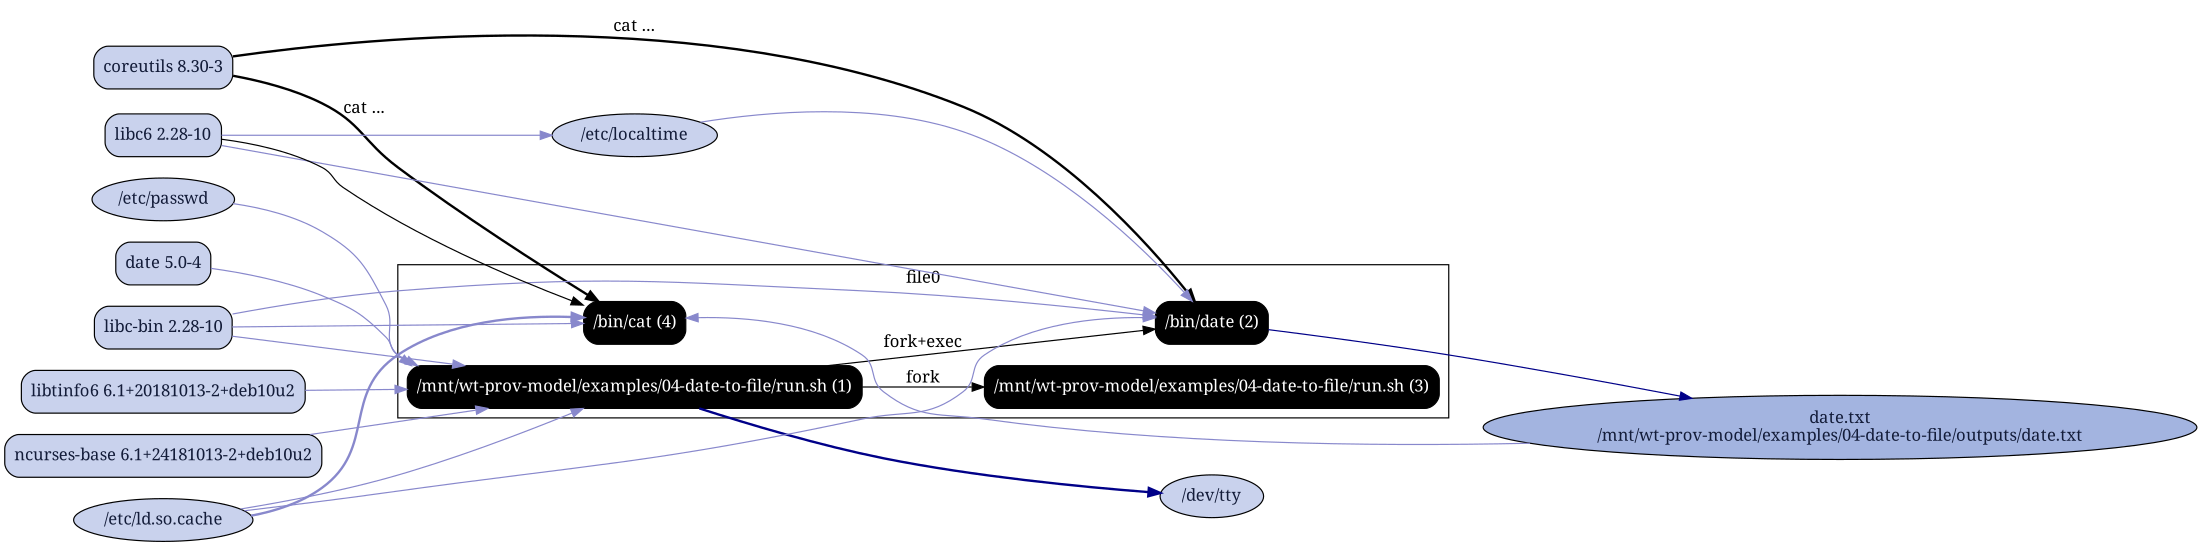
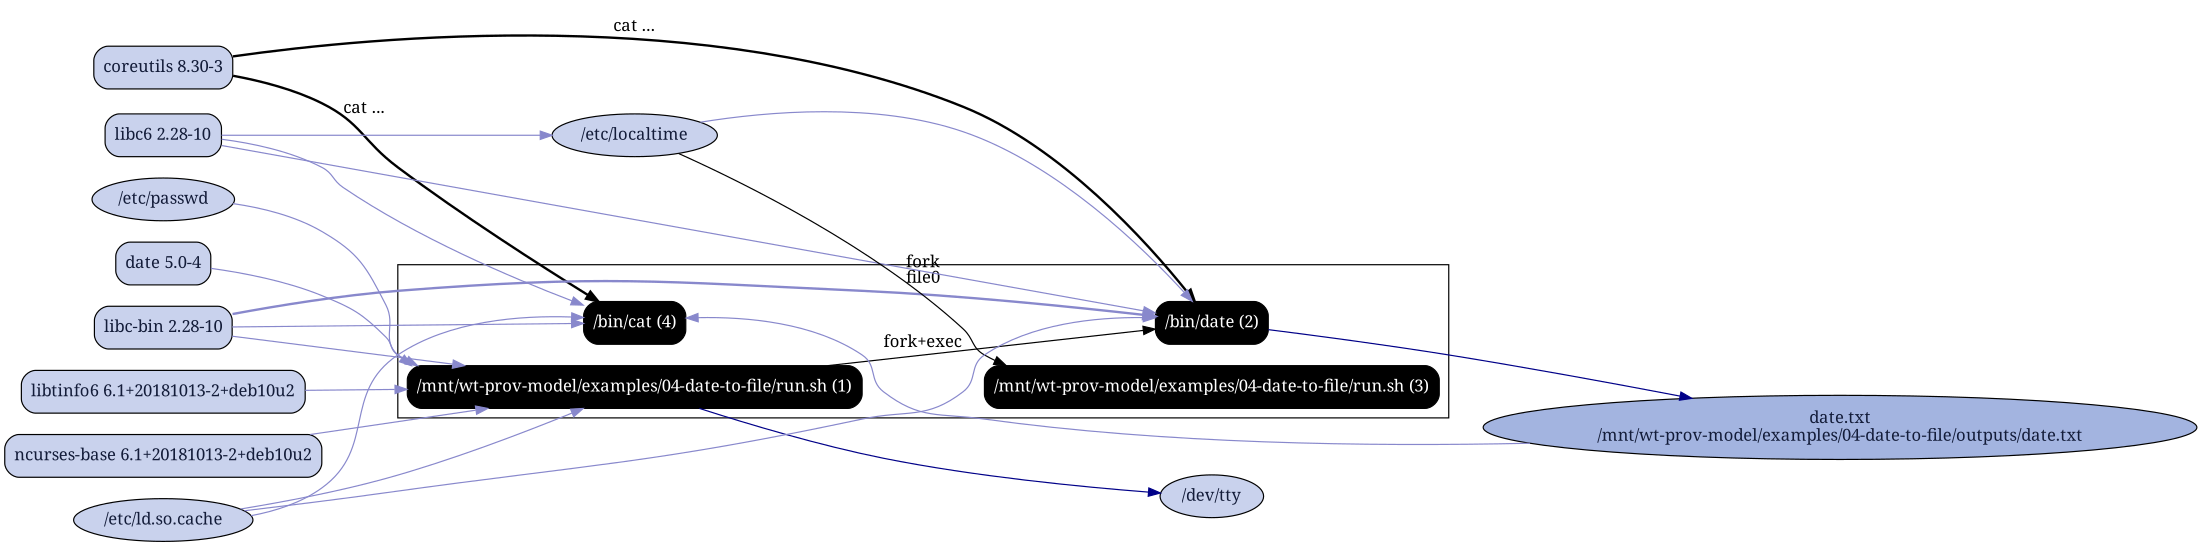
  digraph {
    fontname="Noto Serif"
    rankdir=LR
    node [fillcolor="#C9D2ED" fontcolor="#131C39" fontname="Noto Serif" shape=box style="filled,rounded"]
    edge [fontname="Noto Serif" color="#8888CC"]
    n1 [fillcolor=black fontcolor=white label="/mnt/wt-prov-model/examples/04-date-to-file/run.sh (1)"]
    n2 [fillcolor=black fontcolor=white label="/bin/date (2)"]
    n3 [fillcolor=black fontcolor=white label="/mnt/wt-prov-model/examples/04-date-to-file/run.sh (3)"]
    n4 [fillcolor=black fontcolor=white label="/bin/cat (4)"]
    "/dev/tty" [shape=ellipse]
    n6 [fillcolor="#A3B4E0" label="date.txt\n/mnt/wt-prov-model/examples/04-date-to-file/outputs/date.txt" shape=ellipse]
    n7 [label="date 5.0-4"]
    n8 [label="coreutils 8.30-3"]
    n9 [label="libc-bin 2.28-10"]
    n10 [label="libc6 2.28-10"]
    "/etc/localtime" [shape=ellipse]
    n12 [label="libtinfo6 6.1+20181013-2+deb10u2"]
-   n13 [label="ncurses-base 6.1+24181013-2+deb10u2"]
+   n13 [label="ncurses-base 6.1+20181013-2+deb10u2"]
    "/etc/ld.so.cache" [shape=ellipse]
    "/etc/passwd" [shape=ellipse]
    subgraph cluster_1 {
      label=file0
      n1
      n2
      n3
      n4
    }
    n1 -> n2 [label="fork+exec" color=""]
-   n1 -> n3 [label=fork color=""]
-   n1 -> "/dev/tty" [color="#000088" style=bold]
+   "/etc/localtime" -> n3 [label=fork color=""]
+   n1 -> "/dev/tty" [color="#000088"]
    n2 -> n6 [color="#000088"]
    n6 -> n4
    n7 -> n1
    n8 -> n2 [label="cat ..." style=bold color=""]
    n8 -> n4 [label="cat ..." style=bold color=""]
    n9 -> n1
-   n9 -> n2
+   n9 -> n2 [style=bold]
    n9 -> n4
    n10 -> n2
-   n10 -> n4 [color=black]
+   n10 -> n4
    n10 -> "/etc/localtime"
    "/etc/localtime" -> n2
    n12 -> n1
    n13 -> n1
    "/etc/ld.so.cache" -> n1
    "/etc/ld.so.cache" -> n2
-   "/etc/ld.so.cache" -> n4 [style=bold]
+   "/etc/ld.so.cache" -> n4
    "/etc/passwd" -> n1
  }
